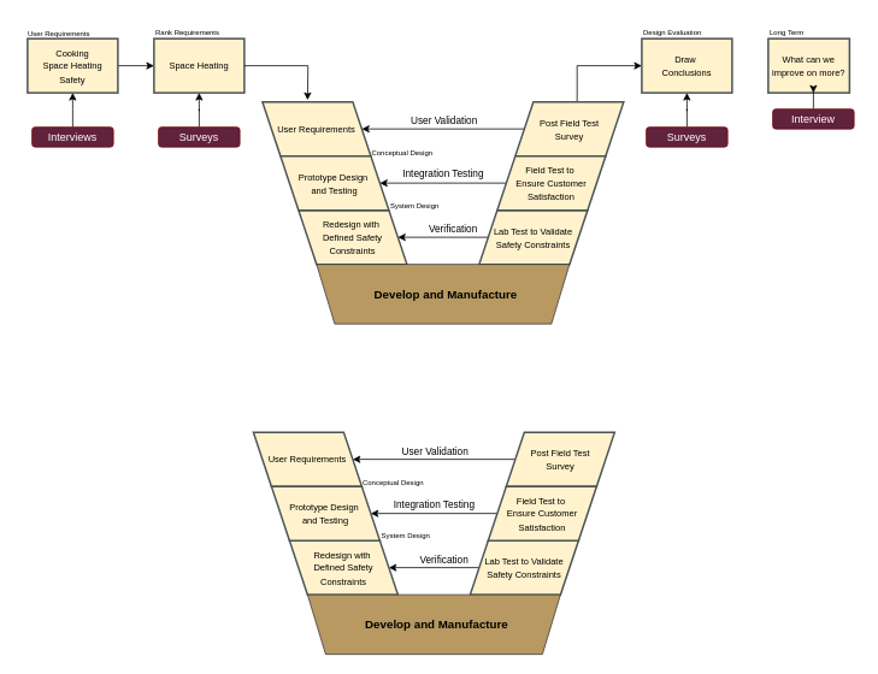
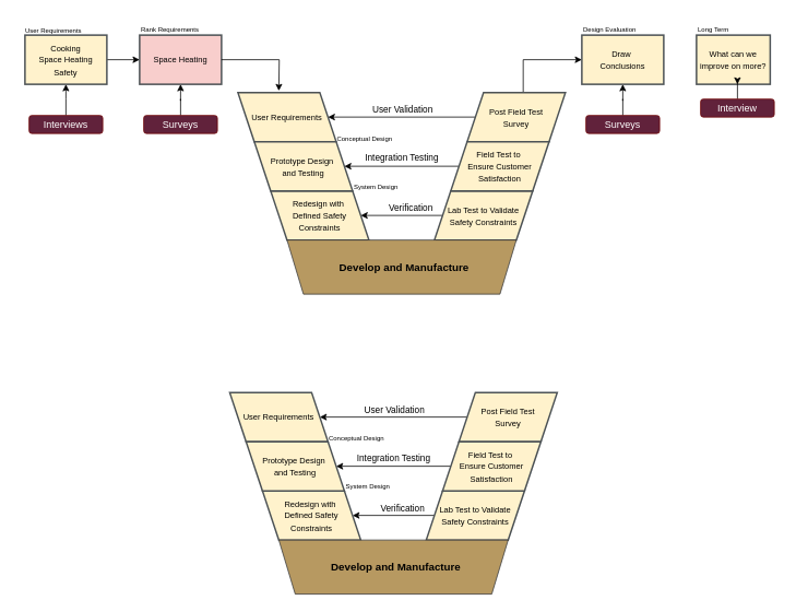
  <mxCell id="0" />
  <mxCell id="1" parent="0" />
- <mxCell id="2" value="&lt;font style=&quot;font-size: 10px;&quot;&gt;Space Heating&lt;/font&gt;" style="whiteSpace=wrap;html=1;fillColor=#fff2cc;strokeColor=light-dark(#4d5356, #6d5100);strokeWidth=2;" vertex="1" parent="1"><mxGeometry x="170" y="42" width="100" height="60" as="geometry" /></mxCell>
+ <mxCell id="2" value="&lt;font style=&quot;font-size: 10px;&quot;&gt;Space Heating&lt;/font&gt;" style="whiteSpace=wrap;html=1;fillColor=#f8cecc;strokeColor=light-dark(#4d5356, #6d5100);strokeWidth=2;" vertex="1" parent="1"><mxGeometry x="170" y="42" width="100" height="60" as="geometry" /></mxCell>
  <mxCell id="3" value="" style="edgeStyle=orthogonalEdgeStyle;rounded=0;orthogonalLoop=1;jettySize=auto;html=1;" edge="1" parent="1" source="4" target="2"><mxGeometry relative="1" as="geometry" /></mxCell>
  <mxCell id="4" value="&lt;font style=&quot;font-size: 10px;&quot;&gt;Cooking&lt;/font&gt;&lt;div&gt;&lt;font style=&quot;font-size: 10px;&quot;&gt;Space Heating&lt;br&gt;Safety&lt;/font&gt;&lt;/div&gt;" style="whiteSpace=wrap;html=1;fillColor=#fff2cc;strokeColor=light-dark(#4d5356, #6d5100);strokeWidth=2;" vertex="1" parent="1"><mxGeometry x="30" y="42" width="100" height="60" as="geometry" /></mxCell>
  <mxCell id="5" value="" style="edgeStyle=orthogonalEdgeStyle;rounded=0;orthogonalLoop=1;jettySize=auto;html=1;exitX=1;exitY=0.5;exitDx=0;exitDy=0;" edge="1" parent="1" source="2"><mxGeometry relative="1" as="geometry"><mxPoint x="260" y="220" as="sourcePoint" /><mxPoint x="340" y="110" as="targetPoint" /></mxGeometry></mxCell>
  <mxCell id="6" value="&lt;font style=&quot;font-size: 10px;&quot;&gt;Draw&amp;nbsp;&lt;/font&gt;&lt;div&gt;&lt;font style=&quot;font-size: 10px;&quot;&gt;Conclusions&lt;/font&gt;&lt;/div&gt;" style="whiteSpace=wrap;html=1;fillColor=#fff2cc;strokeColor=light-dark(#4d5356, #6d5100);strokeWidth=2;" vertex="1" parent="1"><mxGeometry x="710" y="42" width="100" height="60" as="geometry" /></mxCell>
  <mxCell id="7" value="&lt;font style=&quot;font-size: 10px;&quot;&gt;What can we improve on more?&lt;/font&gt;" style="whiteSpace=wrap;html=1;fillColor=#fff2cc;strokeColor=light-dark(#4d5356, #6d5100);strokeWidth=2;" vertex="1" parent="1"><mxGeometry x="850" y="42" width="90" height="60" as="geometry" /></mxCell>
  <mxCell id="8" style="edgeStyle=orthogonalEdgeStyle;rounded=0;orthogonalLoop=1;jettySize=auto;html=1;" edge="1" parent="1" source="11" target="19"><mxGeometry relative="1" as="geometry" /></mxCell>
  <mxCell id="9" value="User Validation" style="edgeLabel;html=1;align=center;verticalAlign=middle;resizable=0;points=[];" vertex="1" connectable="0" parent="8"><mxGeometry x="0.022" relative="1" as="geometry"><mxPoint x="2" y="-10" as="offset" /></mxGeometry></mxCell>
  <mxCell id="10" style="edgeStyle=orthogonalEdgeStyle;rounded=0;orthogonalLoop=1;jettySize=auto;html=1;entryX=0;entryY=0.5;entryDx=0;entryDy=0;exitX=0.43;exitY=1.003;exitDx=0;exitDy=0;exitPerimeter=0;" edge="1" parent="1" source="11" target="6"><mxGeometry relative="1" as="geometry" /></mxCell>
  <mxCell id="11" value="&lt;span style=&quot;font-size: 10px; background-color: transparent; color: light-dark(rgb(0, 0, 0), rgb(255, 255, 255));&quot;&gt;&amp;nbsp;Post Field Test&amp;nbsp;&lt;/span&gt;&lt;div&gt;&lt;span style=&quot;font-size: 10px; background-color: transparent; color: light-dark(rgb(0, 0, 0), rgb(255, 255, 255));&quot;&gt;Survey&lt;/span&gt;&lt;/div&gt;" style="shape=parallelogram;perimeter=parallelogramPerimeter;whiteSpace=wrap;html=1;fixedSize=1;direction=west;fillColor=#fff2cc;strokeColor=light-dark(#4d5356, #6d5100);perimeterSpacing=0;strokeWidth=2;" vertex="1" parent="1"><mxGeometry x="570" y="112" width="120" height="60" as="geometry" /></mxCell>
  <mxCell id="12" style="edgeStyle=orthogonalEdgeStyle;rounded=0;orthogonalLoop=1;jettySize=auto;html=1;" edge="1" parent="1" source="14" target="17"><mxGeometry relative="1" as="geometry" /></mxCell>
  <mxCell id="13" value="Verification" style="edgeLabel;html=1;align=center;verticalAlign=middle;resizable=0;points=[];" vertex="1" connectable="0" parent="12"><mxGeometry x="-0.457" y="1" relative="1" as="geometry"><mxPoint x="-13" y="-11" as="offset" /></mxGeometry></mxCell>
  <mxCell id="14" value="&lt;font style=&quot;font-size: 10px;&quot;&gt;Lab Test to Validate Safety Constraints&lt;/font&gt;" style="shape=parallelogram;perimeter=parallelogramPerimeter;whiteSpace=wrap;html=1;fixedSize=1;fillColor=#fff2cc;strokeColor=light-dark(#4d5356, #6d5100);perimeterSpacing=0;strokeWidth=2;" vertex="1" parent="1"><mxGeometry x="530" y="232" width="120" height="60" as="geometry" /></mxCell>
  <mxCell id="15" value="Integration Testing" style="edgeStyle=orthogonalEdgeStyle;rounded=0;orthogonalLoop=1;jettySize=auto;html=1;" edge="1" parent="1" source="16" target="20"><mxGeometry y="-10" relative="1" as="geometry"><mxPoint as="offset" /></mxGeometry></mxCell>
  <mxCell id="16" value="&lt;font style=&quot;font-size: 10px;&quot;&gt;Field Test to&amp;nbsp;&lt;/font&gt;&lt;div&gt;&lt;font style=&quot;font-size: 10px;&quot;&gt;Ensure Customer Satisfaction&lt;/font&gt;&lt;/div&gt;" style="shape=parallelogram;perimeter=parallelogramPerimeter;whiteSpace=wrap;html=1;fixedSize=1;fillColor=#fff2cc;strokeColor=light-dark(#4d5356, #6d5100);perimeterSpacing=0;strokeWidth=2;" vertex="1" parent="1"><mxGeometry x="550" y="172" width="120" height="60" as="geometry" /></mxCell>
  <mxCell id="17" value="&lt;font style=&quot;font-size: 10px;&quot;&gt;Redesign with&amp;nbsp;&lt;/font&gt;&lt;div&gt;&lt;font style=&quot;font-size: 10px;&quot;&gt;Defined Safety Constraints&lt;br&gt;&lt;/font&gt;&lt;/div&gt;" style="shape=parallelogram;perimeter=parallelogramPerimeter;whiteSpace=wrap;html=1;fixedSize=1;direction=west;flipH=1;fillColor=#fff2cc;strokeColor=light-dark(#4d5356, #6d5100);perimeterSpacing=0;strokeWidth=2;" vertex="1" parent="1"><mxGeometry x="330" y="232" width="120" height="60" as="geometry" /></mxCell>
  <mxCell id="18" value="" style="shape=trapezoid;perimeter=trapezoidPerimeter;whiteSpace=wrap;html=1;fixedSize=1;rotation=-180;fillColor=light-dark(#b79961, #3e2800);strokeColor=#36393d;" vertex="1" parent="1"><mxGeometry x="350" y="292" width="280" height="66" as="geometry" /></mxCell>
  <mxCell id="19" value="&lt;font style=&quot;font-size: 10px;&quot;&gt;User&amp;nbsp;&lt;/font&gt;&lt;span style=&quot;font-size: 10px; background-color: transparent; color: light-dark(rgb(0, 0, 0), rgb(255, 255, 255));&quot;&gt;Requirements&lt;/span&gt;" style="shape=parallelogram;perimeter=parallelogramPerimeter;whiteSpace=wrap;html=1;fixedSize=1;direction=west;flipH=1;fillColor=#fff2cc;strokeColor=light-dark(#4d5356, #6d5100);perimeterSpacing=0;strokeWidth=2;" vertex="1" parent="1"><mxGeometry x="290" y="112" width="120" height="60" as="geometry" /></mxCell>
  <mxCell id="20" value="&lt;font style=&quot;font-size: 10px;&quot;&gt;Prototype Design&amp;nbsp;&lt;/font&gt;&lt;div&gt;&lt;font style=&quot;font-size: 10px;&quot;&gt;and Testing&lt;/font&gt;&lt;/div&gt;" style="shape=parallelogram;perimeter=parallelogramPerimeter;whiteSpace=wrap;html=1;fixedSize=1;direction=west;flipH=1;fillColor=#fff2cc;strokeColor=light-dark(#4d5356, #6d5100);perimeterSpacing=0;strokeWidth=2;" vertex="1" parent="1"><mxGeometry x="310" y="172" width="120" height="60" as="geometry" /></mxCell>
  <mxCell id="21" value="&lt;font style=&quot;font-size: 13px;&quot;&gt;&lt;b&gt;Develop and Manufacture&amp;nbsp;&lt;/b&gt;&lt;/font&gt;" style="text;html=1;align=center;verticalAlign=middle;whiteSpace=wrap;rounded=0;" vertex="1" parent="1"><mxGeometry x="410" y="310" width="170" height="30" as="geometry" /></mxCell>
  <mxCell id="22" value="&lt;font style=&quot;font-size: 8px;&quot;&gt;Conceptual Design&lt;/font&gt;" style="text;html=1;align=center;verticalAlign=middle;whiteSpace=wrap;rounded=0;" vertex="1" parent="1"><mxGeometry x="410" y="152" width="70" height="30" as="geometry" /></mxCell>
  <mxCell id="23" value="&lt;span style=&quot;color: rgb(0, 0, 0); font-family: Helvetica; font-size: 8px; font-style: normal; font-variant-ligatures: normal; font-variant-caps: normal; font-weight: 400; letter-spacing: normal; orphans: 2; text-align: center; text-indent: 0px; text-transform: none; widows: 2; word-spacing: 0px; -webkit-text-stroke-width: 0px; white-space: normal; text-decoration-thickness: initial; text-decoration-style: initial; text-decoration-color: initial; float: none; display: inline !important;&quot;&gt;System Design&lt;/span&gt;" style="text;whiteSpace=wrap;html=1;" vertex="1" parent="1"><mxGeometry x="430" y="212" width="100" height="40" as="geometry" /></mxCell>
  <mxCell id="24" style="edgeStyle=orthogonalEdgeStyle;rounded=0;orthogonalLoop=1;jettySize=auto;html=1;entryX=0.5;entryY=1;entryDx=0;entryDy=0;" edge="1" parent="1" source="25" target="2"><mxGeometry relative="1" as="geometry" /></mxCell>
  <mxCell id="25" value="Surveys" style="rounded=1;whiteSpace=wrap;html=1;fillColor=light-dark(#61223b, #ffadcd);strokeColor=#6F0000;fontColor=#ffffff;" vertex="1" parent="1"><mxGeometry x="175" y="140" width="90" height="22" as="geometry" /></mxCell>
  <mxCell id="26" style="edgeStyle=orthogonalEdgeStyle;rounded=0;orthogonalLoop=1;jettySize=auto;html=1;entryX=0.5;entryY=1;entryDx=0;entryDy=0;" edge="1" parent="1" source="27" target="6"><mxGeometry relative="1" as="geometry" /></mxCell>
  <mxCell id="27" value="Surveys" style="rounded=1;whiteSpace=wrap;html=1;fillColor=light-dark(#61223b, #ffadcd);strokeColor=#6F0000;fontColor=#ffffff;" vertex="1" parent="1"><mxGeometry x="715" y="140" width="90" height="22" as="geometry" /></mxCell>
  <mxCell id="28" style="edgeStyle=orthogonalEdgeStyle;rounded=0;orthogonalLoop=1;jettySize=auto;html=1;entryX=0.5;entryY=1;entryDx=0;entryDy=0;" edge="1" parent="1" source="29"><mxGeometry relative="1" as="geometry"><mxPoint x="80" y="102" as="targetPoint" /></mxGeometry></mxCell>
  <mxCell id="29" value="Interviews" style="rounded=1;whiteSpace=wrap;html=1;fillColor=light-dark(#61223b, #ffadcd);strokeColor=#6F0000;fontColor=#ffffff;" vertex="1" parent="1"><mxGeometry x="35" y="140" width="90" height="22" as="geometry" /></mxCell>
  <mxCell id="30" value="&lt;font style=&quot;font-size: 8px;&quot;&gt;User Requirements&lt;/font&gt;" style="text;html=1;align=center;verticalAlign=middle;whiteSpace=wrap;rounded=0;" vertex="1" parent="1"><mxGeometry x="20" y="20" width="90" height="30" as="geometry" /></mxCell>
  <mxCell id="31" value="&lt;span style=&quot;color: rgb(0, 0, 0); font-family: Helvetica; font-size: 8px; font-style: normal; font-variant-ligatures: normal; font-variant-caps: normal; font-weight: 400; letter-spacing: normal; orphans: 2; text-align: center; text-indent: 0px; text-transform: none; widows: 2; word-spacing: 0px; -webkit-text-stroke-width: 0px; white-space: normal; text-decoration-thickness: initial; text-decoration-style: initial; text-decoration-color: initial; float: none; display: inline !important;&quot;&gt;Rank Requirements&lt;/span&gt;" style="text;whiteSpace=wrap;html=1;" vertex="1" parent="1"><mxGeometry x="170" y="20" width="100" height="40" as="geometry" /></mxCell>
  <mxCell id="32" value="&lt;div style=&quot;text-align: center;&quot;&gt;&lt;span style=&quot;background-color: transparent; color: light-dark(rgb(0, 0, 0), rgb(255, 255, 255)); font-size: 8px;&quot;&gt;Design Evaluation&lt;/span&gt;&lt;/div&gt;" style="text;whiteSpace=wrap;html=1;" vertex="1" parent="1"><mxGeometry x="710" y="20" width="100" height="40" as="geometry" /></mxCell>
  <mxCell id="33" value="&lt;div style=&quot;text-align: center;&quot;&gt;&lt;span style=&quot;font-size: 8px;&quot;&gt;Long Term&lt;/span&gt;&lt;/div&gt;" style="text;whiteSpace=wrap;html=1;" vertex="1" parent="1"><mxGeometry x="850" y="20" width="100" height="40" as="geometry" /></mxCell>
  <mxCell id="34" style="edgeStyle=orthogonalEdgeStyle;rounded=0;orthogonalLoop=1;jettySize=auto;html=1;entryX=0.5;entryY=1;entryDx=0;entryDy=0;" edge="1" parent="1" source="35"><mxGeometry relative="1" as="geometry"><mxPoint x="900" y="102" as="targetPoint" /></mxGeometry></mxCell>
  <mxCell id="35" value="Interview" style="rounded=1;whiteSpace=wrap;html=1;fillColor=light-dark(#61223b, #ffadcd);strokeColor=#6F0000;fontColor=#ffffff;" vertex="1" parent="1"><mxGeometry x="855" y="120" width="90" height="22" as="geometry" /></mxCell>
  <mxCell id="36" style="edgeStyle=orthogonalEdgeStyle;rounded=0;orthogonalLoop=1;jettySize=auto;html=1;" edge="1" parent="1" source="38" target="46"><mxGeometry relative="1" as="geometry" /></mxCell>
  <mxCell id="37" value="User Validation" style="edgeLabel;html=1;align=center;verticalAlign=middle;resizable=0;points=[];" vertex="1" connectable="0" parent="36"><mxGeometry x="0.022" relative="1" as="geometry"><mxPoint x="2" y="-10" as="offset" /></mxGeometry></mxCell>
  <mxCell id="38" value="&lt;span style=&quot;font-size: 10px; background-color: transparent; color: light-dark(rgb(0, 0, 0), rgb(255, 255, 255));&quot;&gt;&amp;nbsp;Post Field Test&amp;nbsp;&lt;/span&gt;&lt;div&gt;&lt;span style=&quot;font-size: 10px; background-color: transparent; color: light-dark(rgb(0, 0, 0), rgb(255, 255, 255));&quot;&gt;Survey&lt;/span&gt;&lt;/div&gt;" style="shape=parallelogram;perimeter=parallelogramPerimeter;whiteSpace=wrap;html=1;fixedSize=1;direction=west;fillColor=#fff2cc;strokeColor=light-dark(#4d5356, #6d5100);perimeterSpacing=0;strokeWidth=2;" vertex="1" parent="1"><mxGeometry x="560" y="478" width="120" height="60" as="geometry" /></mxCell>
  <mxCell id="39" style="edgeStyle=orthogonalEdgeStyle;rounded=0;orthogonalLoop=1;jettySize=auto;html=1;" edge="1" parent="1" source="41" target="44"><mxGeometry relative="1" as="geometry" /></mxCell>
  <mxCell id="40" value="Verification" style="edgeLabel;html=1;align=center;verticalAlign=middle;resizable=0;points=[];" vertex="1" connectable="0" parent="39"><mxGeometry x="-0.457" y="1" relative="1" as="geometry"><mxPoint x="-13" y="-11" as="offset" /></mxGeometry></mxCell>
  <mxCell id="41" value="&lt;font style=&quot;font-size: 10px;&quot;&gt;Lab Test to Validate Safety Constraints&lt;/font&gt;" style="shape=parallelogram;perimeter=parallelogramPerimeter;whiteSpace=wrap;html=1;fixedSize=1;fillColor=#fff2cc;strokeColor=light-dark(#4d5356, #6d5100);perimeterSpacing=0;strokeWidth=2;" vertex="1" parent="1"><mxGeometry x="520" y="598" width="120" height="60" as="geometry" /></mxCell>
  <mxCell id="42" value="Integration Testing" style="edgeStyle=orthogonalEdgeStyle;rounded=0;orthogonalLoop=1;jettySize=auto;html=1;" edge="1" parent="1" source="43" target="47"><mxGeometry y="-10" relative="1" as="geometry"><mxPoint as="offset" /></mxGeometry></mxCell>
  <mxCell id="43" value="&lt;font style=&quot;font-size: 10px;&quot;&gt;Field Test to&amp;nbsp;&lt;/font&gt;&lt;div&gt;&lt;font style=&quot;font-size: 10px;&quot;&gt;Ensure Customer Satisfaction&lt;/font&gt;&lt;/div&gt;" style="shape=parallelogram;perimeter=parallelogramPerimeter;whiteSpace=wrap;html=1;fixedSize=1;fillColor=#fff2cc;strokeColor=light-dark(#4d5356, #6d5100);perimeterSpacing=0;strokeWidth=2;" vertex="1" parent="1"><mxGeometry x="540" y="538" width="120" height="60" as="geometry" /></mxCell>
  <mxCell id="44" value="&lt;font style=&quot;font-size: 10px;&quot;&gt;Redesign with&amp;nbsp;&lt;/font&gt;&lt;div&gt;&lt;font style=&quot;font-size: 10px;&quot;&gt;Defined Safety Constraints&lt;br&gt;&lt;/font&gt;&lt;/div&gt;" style="shape=parallelogram;perimeter=parallelogramPerimeter;whiteSpace=wrap;html=1;fixedSize=1;direction=west;flipH=1;fillColor=#fff2cc;strokeColor=light-dark(#4d5356, #6d5100);perimeterSpacing=0;strokeWidth=2;" vertex="1" parent="1"><mxGeometry x="320" y="598" width="120" height="60" as="geometry" /></mxCell>
  <mxCell id="45" value="" style="shape=trapezoid;perimeter=trapezoidPerimeter;whiteSpace=wrap;html=1;fixedSize=1;rotation=-180;fillColor=light-dark(#b79961, #3e2800);strokeColor=#36393d;" vertex="1" parent="1"><mxGeometry x="340" y="658" width="280" height="66" as="geometry" /></mxCell>
  <mxCell id="46" value="&lt;font style=&quot;font-size: 10px;&quot;&gt;User&amp;nbsp;&lt;/font&gt;&lt;span style=&quot;font-size: 10px; background-color: transparent; color: light-dark(rgb(0, 0, 0), rgb(255, 255, 255));&quot;&gt;Requirements&lt;/span&gt;" style="shape=parallelogram;perimeter=parallelogramPerimeter;whiteSpace=wrap;html=1;fixedSize=1;direction=west;flipH=1;fillColor=#fff2cc;strokeColor=light-dark(#4d5356, #6d5100);perimeterSpacing=0;strokeWidth=2;" vertex="1" parent="1"><mxGeometry x="280" y="478" width="120" height="60" as="geometry" /></mxCell>
  <mxCell id="47" value="&lt;font style=&quot;font-size: 10px;&quot;&gt;Prototype Design&amp;nbsp;&lt;/font&gt;&lt;div&gt;&lt;font style=&quot;font-size: 10px;&quot;&gt;and Testing&lt;/font&gt;&lt;/div&gt;" style="shape=parallelogram;perimeter=parallelogramPerimeter;whiteSpace=wrap;html=1;fixedSize=1;direction=west;flipH=1;fillColor=#fff2cc;strokeColor=light-dark(#4d5356, #6d5100);perimeterSpacing=0;strokeWidth=2;" vertex="1" parent="1"><mxGeometry x="300" y="538" width="120" height="60" as="geometry" /></mxCell>
  <mxCell id="48" value="&lt;font style=&quot;font-size: 13px;&quot;&gt;&lt;b&gt;Develop and Manufacture&amp;nbsp;&lt;/b&gt;&lt;/font&gt;" style="text;html=1;align=center;verticalAlign=middle;whiteSpace=wrap;rounded=0;" vertex="1" parent="1"><mxGeometry x="400" y="676" width="170" height="30" as="geometry" /></mxCell>
  <mxCell id="49" value="&lt;font style=&quot;font-size: 8px;&quot;&gt;Conceptual Design&lt;/font&gt;" style="text;html=1;align=center;verticalAlign=middle;whiteSpace=wrap;rounded=0;" vertex="1" parent="1"><mxGeometry x="400" y="518" width="70" height="30" as="geometry" /></mxCell>
  <mxCell id="50" value="&lt;span style=&quot;color: rgb(0, 0, 0); font-family: Helvetica; font-size: 8px; font-style: normal; font-variant-ligatures: normal; font-variant-caps: normal; font-weight: 400; letter-spacing: normal; orphans: 2; text-align: center; text-indent: 0px; text-transform: none; widows: 2; word-spacing: 0px; -webkit-text-stroke-width: 0px; white-space: normal; text-decoration-thickness: initial; text-decoration-style: initial; text-decoration-color: initial; float: none; display: inline !important;&quot;&gt;System Design&lt;/span&gt;" style="text;whiteSpace=wrap;html=1;" vertex="1" parent="1"><mxGeometry x="420" y="578" width="100" height="40" as="geometry" /></mxCell>
